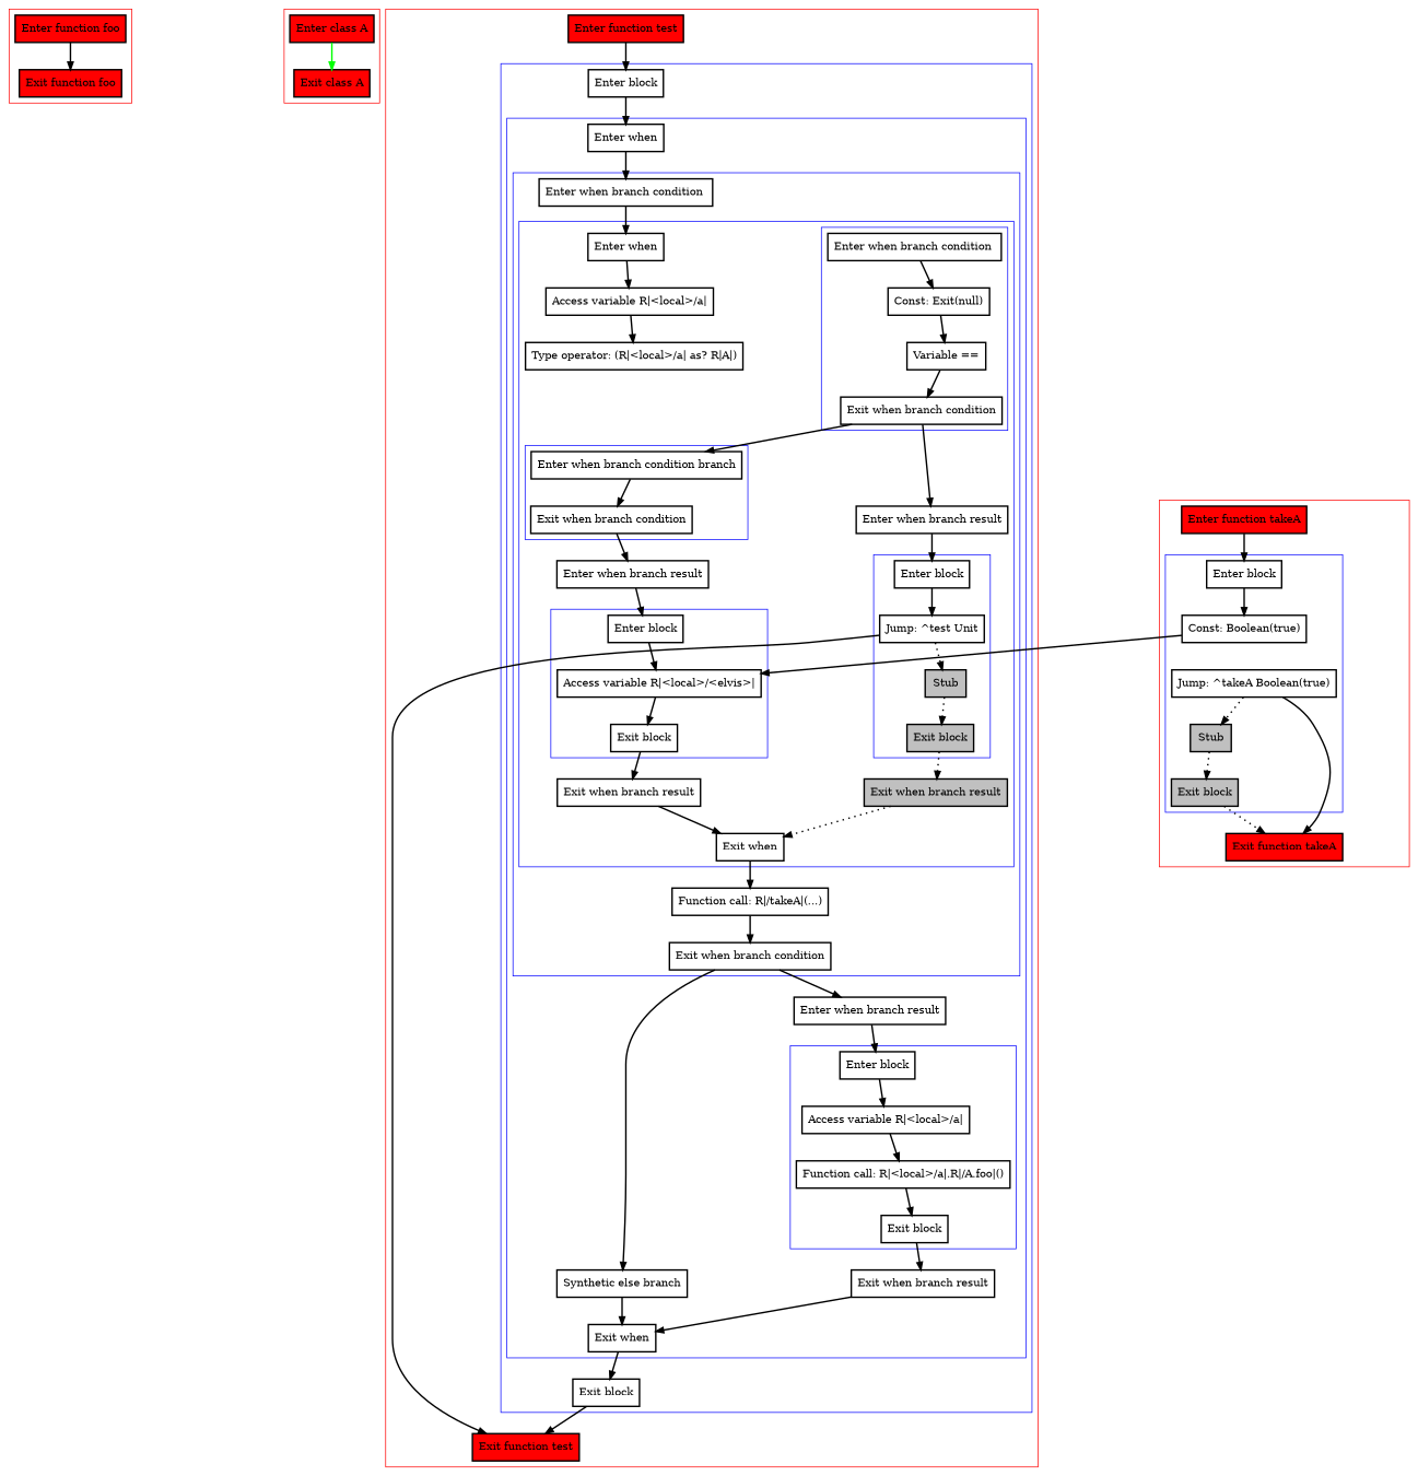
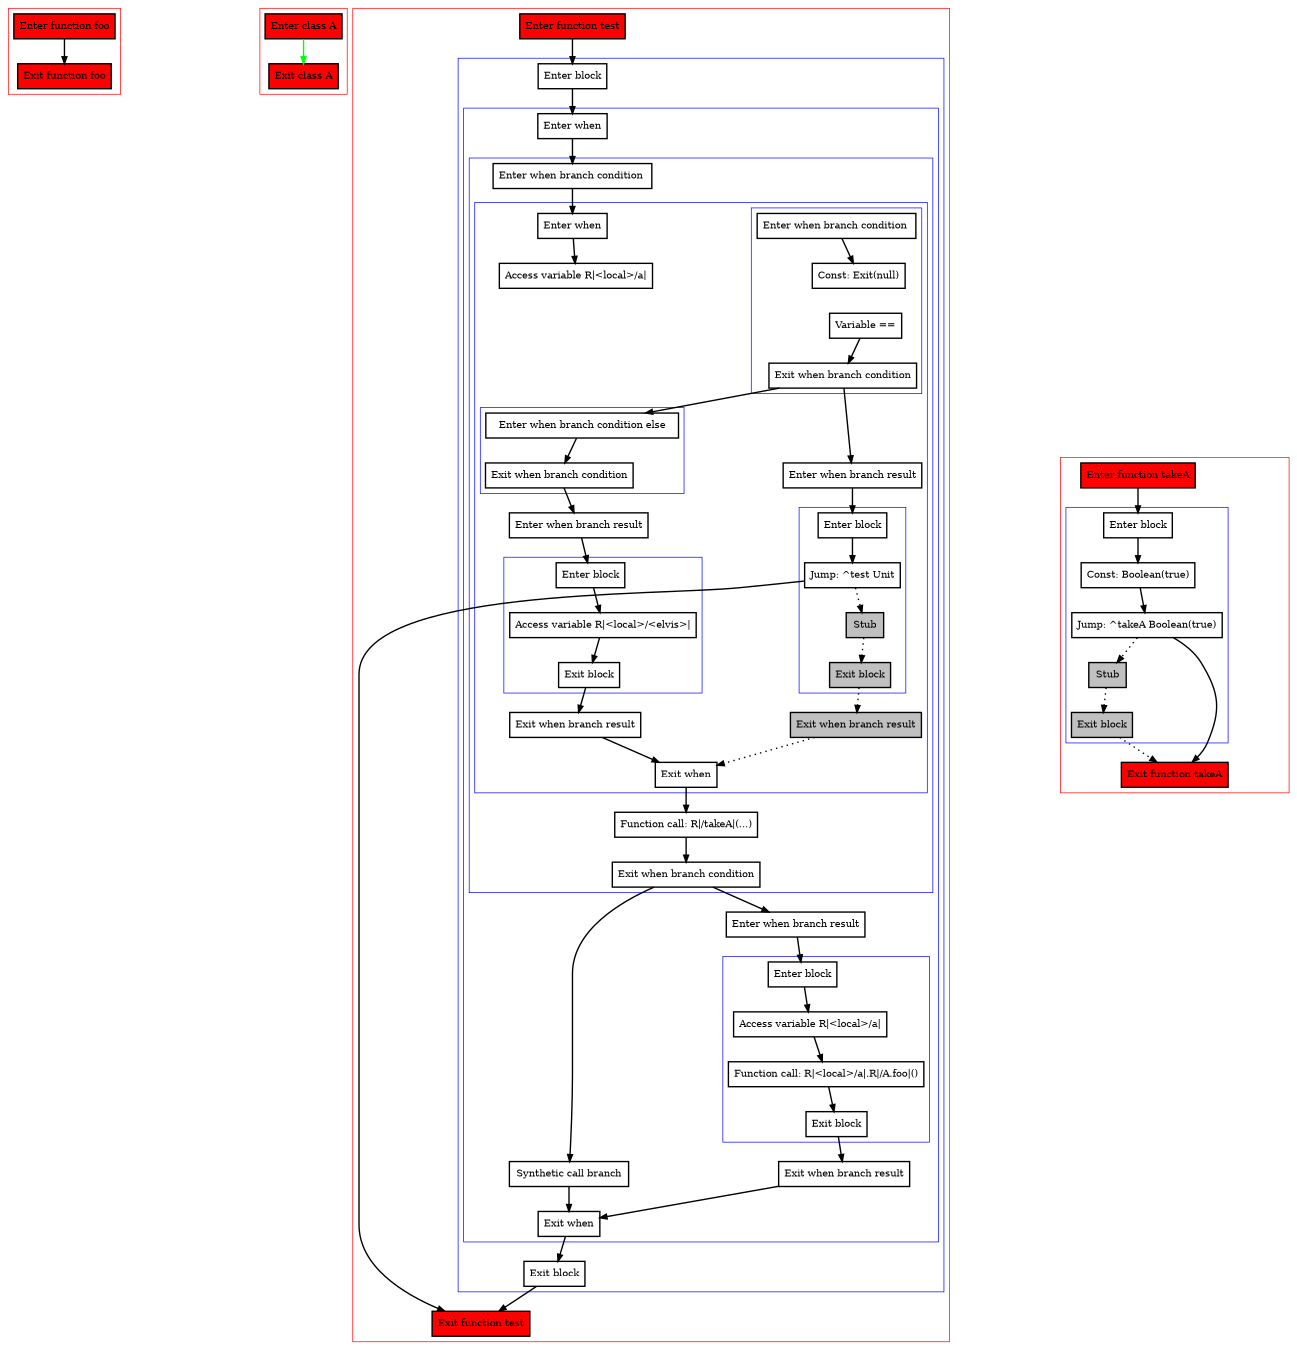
  digraph {
    nodesep=3
    node [penwidth=2 shape=box]
    edge [penwidth=2]
    n1 [fillcolor=red label="Enter function foo" style=filled]
    n2 [fillcolor=red label="Exit function foo" style=filled]
    n3 [fillcolor=red label="Enter class A" style=filled]
    n4 [fillcolor=red label="Exit class A" style=filled]
    n5 [label="Enter block"]
    n6 [label="Const: Boolean(true)"]
    n7 [label="Jump: ^takeA Boolean(true)"]
    n8 [fillcolor=gray label=Stub style=filled]
    n9 [fillcolor=gray label="Exit block" style=filled]
    n10 [fillcolor=red label="Enter function takeA" style=filled]
    n11 [fillcolor=red label="Exit function takeA" style=filled]
    n12 [label="Enter when branch condition "]
    n13 [label="Const: Exit(null)"]
    n14 [label="Variable =="]
    n15 [label="Exit when branch condition"]
-   n16 [label="Enter when branch condition branch"]
+   n16 [label="Enter when branch condition else"]
    n17 [label="Exit when branch condition"]
    n18 [label="Enter block"]
    n19 [label="Access variable R|<local>/<elvis>|"]
    n20 [label="Exit block"]
    n21 [label="Enter block"]
    n22 [label="Jump: ^test Unit"]
    n23 [fillcolor=gray label=Stub style=filled]
    n24 [fillcolor=gray label="Exit block" style=filled]
    n25 [label="Enter when"]
    n26 [label="Access variable R|<local>/a|"]
-   n27 [label="Type operator: (R|<local>/a| as? R|A|)"]
    n28 [label="Enter when branch result"]
    n29 [label="Exit when branch result"]
    n30 [label="Enter when branch result"]
    n31 [fillcolor=gray label="Exit when branch result" style=filled]
    n32 [label="Exit when"]
    n33 [label="Enter when branch condition "]
    n34 [label="Function call: R|/takeA|(...)"]
    n35 [label="Exit when branch condition"]
    n36 [label="Enter block"]
    n37 [label="Access variable R|<local>/a|"]
    n38 [label="Function call: R|<local>/a|.R|/A.foo|()"]
    n39 [label="Exit block"]
    n40 [label="Enter when"]
-   n41 [label="Synthetic else branch"]
+   n41 [label="Synthetic call branch"]
    n42 [label="Enter when branch result"]
    n43 [label="Exit when branch result"]
    n44 [label="Exit when"]
    n45 [label="Enter block"]
    n46 [label="Exit block"]
    n47 [fillcolor=red label="Enter function test" style=filled]
    n48 [fillcolor=red label="Exit function test" style=filled]
    subgraph cluster_1 {
      color=red
      n1
      n2
    }
    subgraph cluster_2 {
      color=red
      n3
      n4
    }
    subgraph cluster_3 {
      color=red
      n10
      n11
      subgraph cluster_4 {
        color=blue
        n5
        n6
        n7
        n8
        n9
      }
    }
    subgraph cluster_5 {
      color=red
      n47
      n48
      subgraph cluster_6 {
        color=blue
        n45
        n46
        subgraph cluster_7 {
          color=blue
          n40
          n41
          n42
          n43
          n44
          subgraph cluster_8 {
            color=blue
            n33
            n34
            n35
            subgraph cluster_9 {
              color=blue
              n25
              n26
-             n27
              n28
              n29
              n30
              n31
              n32
              subgraph cluster_10 {
                color=blue
                n12
                n13
                n14
                n15
              }
              subgraph cluster_11 {
                color=blue
                n16
                n17
              }
              subgraph cluster_12 {
                color=blue
                n18
                n19
                n20
              }
              subgraph cluster_13 {
                color=blue
                n21
                n22
                n23
                n24
              }
            }
          }
          subgraph cluster_14 {
            color=blue
            n36
            n37
            n38
            n39
          }
        }
      }
    }
    n1 -> n2
    n3 -> n4 [color=green]
    n5 -> n6
-   n6 -> n19
+   n6 -> n7
    n7 -> n8 [style=dotted]
    n7 -> n11
    n8 -> n9 [style=dotted]
    n9 -> n11 [style=dotted]
    n10 -> n5
    n12 -> n13
-   n13 -> n14
    n14 -> n15
    n15 -> n16
    n15 -> n30
    n16 -> n17
    n17 -> n28
    n18 -> n19
    n19 -> n20
    n20 -> n29
    n21 -> n22
    n22 -> n23 [style=dotted]
    n22 -> n48
    n23 -> n24 [style=dotted]
    n24 -> n31 [style=dotted]
    n25 -> n26
-   n26 -> n27
    n28 -> n18
    n29 -> n32
    n30 -> n21
    n31 -> n32 [style=dotted]
    n32 -> n34
    n33 -> n25
    n34 -> n35
    n35 -> n41
    n35 -> n42
    n36 -> n37
    n37 -> n38
    n38 -> n39
    n39 -> n43
    n40 -> n33
    n41 -> n44
    n42 -> n36
    n43 -> n44
    n44 -> n46
    n45 -> n40
    n46 -> n48
    n47 -> n45
  }
